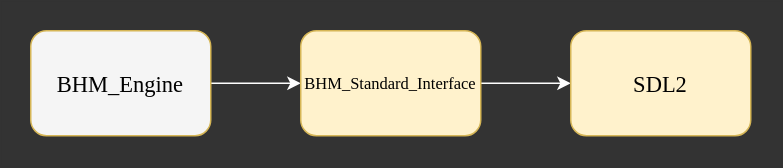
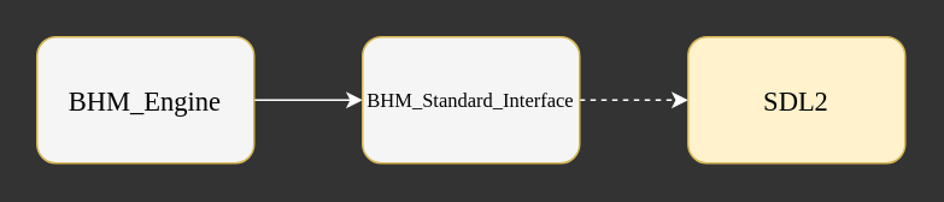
  <mxCell id="0" />
  <mxCell id="1" parent="0" />
  <mxCell id="2" style="edgeStyle=orthogonalEdgeStyle;rounded=0;orthogonalLoop=1;jettySize=auto;html=1;entryX=0;entryY=0.5;entryDx=0;entryDy=0;strokeColor=#FFFFFF;" edge="1" parent="1" source="3" target="5"><mxGeometry relative="1" as="geometry" /></mxCell>
  <mxCell id="3" value="&lt;span style=&quot;white-space: normal&quot;&gt;&lt;font face=&quot;Times New Roman&quot; style=&quot;font-size: 15px&quot;&gt;BHM_Engine&lt;/font&gt;&lt;/span&gt;" style="rounded=1;whiteSpace=wrap;html=1;fillColor=#f5f5f5;strokeColor=#d6b656;" vertex="1" parent="1"><mxGeometry x="20" y="20" width="120" height="70" as="geometry" /></mxCell>
- <mxCell id="4" style="edgeStyle=orthogonalEdgeStyle;rounded=0;orthogonalLoop=1;jettySize=auto;html=1;entryX=0;entryY=0.5;entryDx=0;entryDy=0;strokeColor=#FFFFFF;" edge="1" parent="1" source="5" target="6"><mxGeometry relative="1" as="geometry" /></mxCell>
- <mxCell id="5" value="&lt;span style=&quot;white-space: normal&quot;&gt;&lt;font style=&quot;font-size: 11px&quot; face=&quot;Times New Roman&quot;&gt;BHM_Standard_Interface&lt;/font&gt;&lt;/span&gt;" style="rounded=1;whiteSpace=wrap;html=1;fillColor=#fff2cc;strokeColor=#d6b656;" vertex="1" parent="1"><mxGeometry x="200" y="20" width="120" height="70" as="geometry" /></mxCell>
+ <mxCell id="4" style="edgeStyle=orthogonalEdgeStyle;rounded=0;orthogonalLoop=1;jettySize=auto;html=1;entryX=0;entryY=0.5;entryDx=0;entryDy=0;strokeColor=#FFFFFF;dashed=1;" edge="1" parent="1" source="5" target="6"><mxGeometry relative="1" as="geometry" /></mxCell>
+ <mxCell id="5" value="&lt;span style=&quot;white-space: normal&quot;&gt;&lt;font style=&quot;font-size: 11px&quot; face=&quot;Times New Roman&quot;&gt;BHM_Standard_Interface&lt;/font&gt;&lt;/span&gt;" style="rounded=1;whiteSpace=wrap;html=1;fillColor=#f5f5f5;strokeColor=#d6b656;" vertex="1" parent="1"><mxGeometry x="200" y="20" width="120" height="70" as="geometry" /></mxCell>
  <mxCell id="6" value="&lt;span style=&quot;white-space: normal&quot;&gt;&lt;font style=&quot;font-size: 15px&quot; face=&quot;Times New Roman&quot;&gt;SDL2&lt;/font&gt;&lt;/span&gt;" style="rounded=1;whiteSpace=wrap;html=1;fillColor=#fff2cc;strokeColor=#d6b656;" vertex="1" parent="1"><mxGeometry x="380" y="20" width="120" height="70" as="geometry" /></mxCell>
